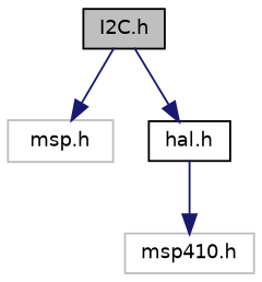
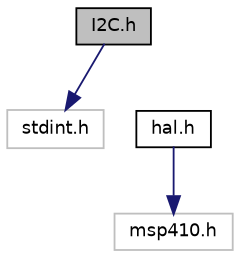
  digraph {
    node [color=black fillcolor=white fontname=Helvetica fontsize=10 shape=record style=filled]
    edge [color=midnightblue fontname=Helvetica fontsize=10 labelfontname=Helvetica labelfontsize=10 style=solid]
    n1 [fillcolor=grey75 fontcolor=black height=0.2 label="I2C.h" width=0.4]
-   n2 [color=grey75 height=0.2 label="msp.h" width=0.4]
+   n2 [color=grey75 height=0.2 label="stdint.h" width=0.4]
    n3 [height=0.2 label="hal.h" width=0.4]
    n4 [color=grey75 height=0.2 label="msp410.h" width=0.4]
    n1 -> n2
-   n1 -> n3
    n3 -> n4
  }
